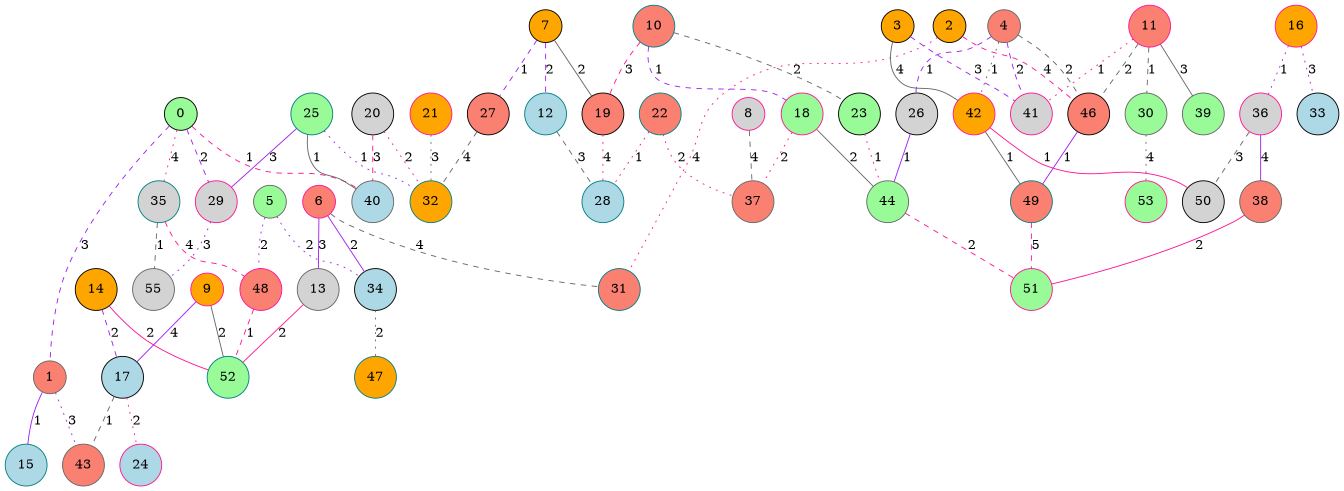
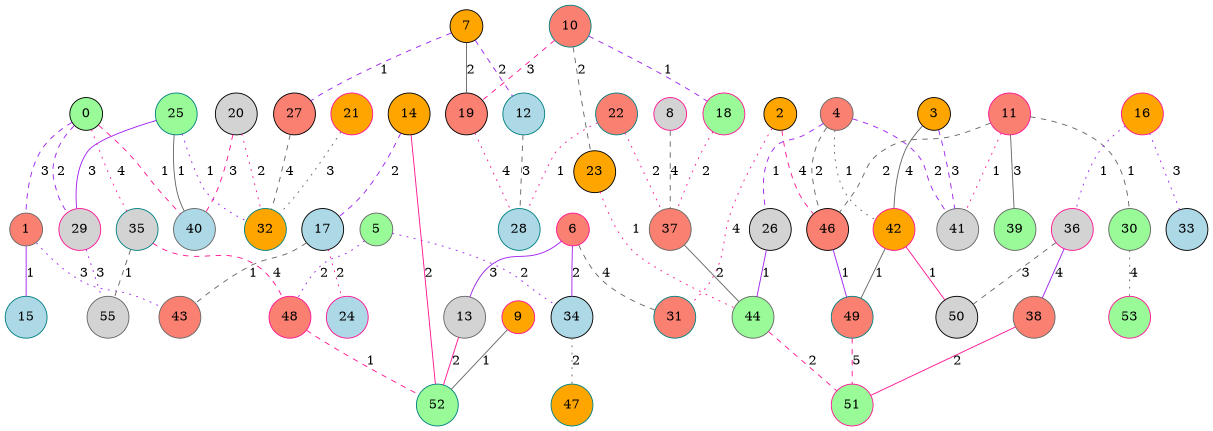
  graph {
    node [color=black fillcolor=salmon shape=circle style=filled]
    edge [color=purple style=dashed]
    0 [fillcolor=palegreen]
    1 [color=gray40]
    35 [color=teal fillcolor=lightgrey]
    29 [color=deeppink fillcolor=lightgrey]
    40 [color=gray40 fillcolor=lightblue]
    43 [color=gray40]
    15 [color=teal fillcolor=lightblue]
    48 [color=deeppink]
    n9 [color=gray40 fillcolor=lightgrey label=55]
    52 [color=teal fillcolor=palegreen]
    2 [fillcolor=orange]
    31 [color=teal]
    46
    49 [color=teal]
    3 [fillcolor=orange]
-   41 [color=deeppink fillcolor=lightgrey]
+   41 [color=gray40 fillcolor=lightgrey]
    42 [color=deeppink fillcolor=orange]
    50 [fillcolor=lightgrey]
    53 [color=deeppink fillcolor=palegreen]
    51 [color=deeppink fillcolor=palegreen]
    4 [color=gray40]
    26 [fillcolor=lightgrey]
    44 [color=gray40 fillcolor=palegreen]
    47 [color=teal fillcolor=orange]
    5 [color=gray40 fillcolor=palegreen]
    34 [fillcolor=lightblue]
    6 [color=deeppink]
    13 [color=gray40 fillcolor=lightgrey]
    7 [fillcolor=orange]
    19
    12 [color=teal fillcolor=lightblue]
    27
    28 [color=teal fillcolor=lightblue]
    32 [color=teal fillcolor=orange]
    8 [color=deeppink fillcolor=lightgrey]
    37 [color=gray40]
    9 [color=deeppink fillcolor=orange]
    17 [fillcolor=lightblue]
    24 [color=deeppink fillcolor=lightblue]
    10 [color=teal]
    18 [color=deeppink fillcolor=palegreen]
-   23 [fillcolor=palegreen]
+   23 [fillcolor=orange]
    11 [color=deeppink]
    39 [color=gray40 fillcolor=palegreen]
    30 [color=gray40 fillcolor=palegreen]
    14 [fillcolor=orange]
    16 [color=deeppink fillcolor=orange]
    36 [color=deeppink fillcolor=lightgrey]
    33 [fillcolor=lightblue]
    38 [color=gray40]
    20 [fillcolor=lightgrey]
    21 [color=deeppink fillcolor=orange]
    22 [color=teal]
    25 [color=teal fillcolor=palegreen]
    0 -- 1 [label=3]
    0 -- 35 [color=deeppink label=4 style=dotted]
    0 -- 29 [label=2]
    0 -- 40 [color=deeppink label=1]
    1 -- 43 [label=3 style=dotted]
    1 -- 15 [label=1 style=solid]
    35 -- 48 [color=deeppink label=4]
    35 -- n9 [color=gray40 label=1]
    29 -- n9 [label=3 style=dotted]
    48 -- 52 [color=deeppink label=1]
    2 -- 31 [color=deeppink label=4 style=dotted]
    2 -- 46 [color=deeppink label=4]
    46 -- 49 [label=1 style=solid]
    49 -- 51 [color=deeppink label=5]
    3 -- 41 [label=3]
    3 -- 42 [color=gray40 label=4 style=solid]
    42 -- 49 [color=gray40 label=1 style=solid]
    42 -- 50 [color=deeppink label=1 style=solid]
    4 -- 46 [color=gray40 label=2]
    4 -- 41 [label=2]
    4 -- 42 [color=gray40 label=1 style=dotted]
    4 -- 26 [label=1]
    26 -- 44 [label=1 style=solid]
    44 -- 51 [color=deeppink label=2]
    5 -- 48 [label=2 style=dotted]
    5 -- 34 [label=2 style=dotted]
    34 -- 47 [color=gray40 label=2 style=dotted]
    6 -- 31 [color=gray40 label=4]
    6 -- 34 [label=2 style=solid]
    6 -- 13 [label=3 style=solid]
    13 -- 52 [color=deeppink label=2 style=solid]
    7 -- 19 [color=gray40 label=2 style=solid]
    7 -- 12 [label=2]
    7 -- 27 [label=1]
    19 -- 28 [color=deeppink label=4 style=dotted]
    12 -- 28 [color=gray40 label=3]
    27 -- 32 [color=gray40 label=4]
    8 -- 37 [color=gray40 label=4]
-   9 -- 52 [color=gray40 label=2 style=solid]
-   9 -- 17 [label=4 style=solid]
+   9 -- 52 [color=gray40 label=1 style=solid]
    17 -- 43 [color=gray40 label=1]
    17 -- 24 [color=deeppink label=2 style=dotted]
    10 -- 19 [color=deeppink label=3]
    10 -- 18 [label=1]
    10 -- 23 [color=gray40 label=2]
-   18 -- 44 [color=gray40 label=2 style=solid]
+   37 -- 44 [color=gray40 label=2 style=solid]
    18 -- 37 [color=deeppink label=2 style=dotted]
    23 -- 44 [color=deeppink label=1 style=dotted]
    11 -- 46 [color=gray40 label=2]
    11 -- 41 [color=deeppink label=1 style=dotted]
    11 -- 39 [color=gray40 label=3 style=solid]
    11 -- 30 [color=gray40 label=1]
    30 -- 53 [color=gray40 label=4 style=dotted]
    14 -- 52 [color=deeppink label=2 style=solid]
    14 -- 17 [label=2]
    16 -- 36 [label=1 style=dotted]
    16 -- 33 [label=3 style=dotted]
    36 -- 50 [color=gray40 label=3]
    36 -- 38 [label=4 style=solid]
    38 -- 51 [color=deeppink label=2 style=solid]
    20 -- 40 [color=deeppink label=3]
    20 -- 32 [color=deeppink label=2 style=dotted]
    21 -- 32 [color=gray40 label=3 style=dotted]
    22 -- 28 [color=deeppink label=1 style=dotted]
    22 -- 37 [color=deeppink label=2 style=dotted]
    25 -- 29 [label=3 style=solid]
    25 -- 40 [color=gray40 label=1 style=solid]
    25 -- 32 [label=1 style=dotted]
  }
